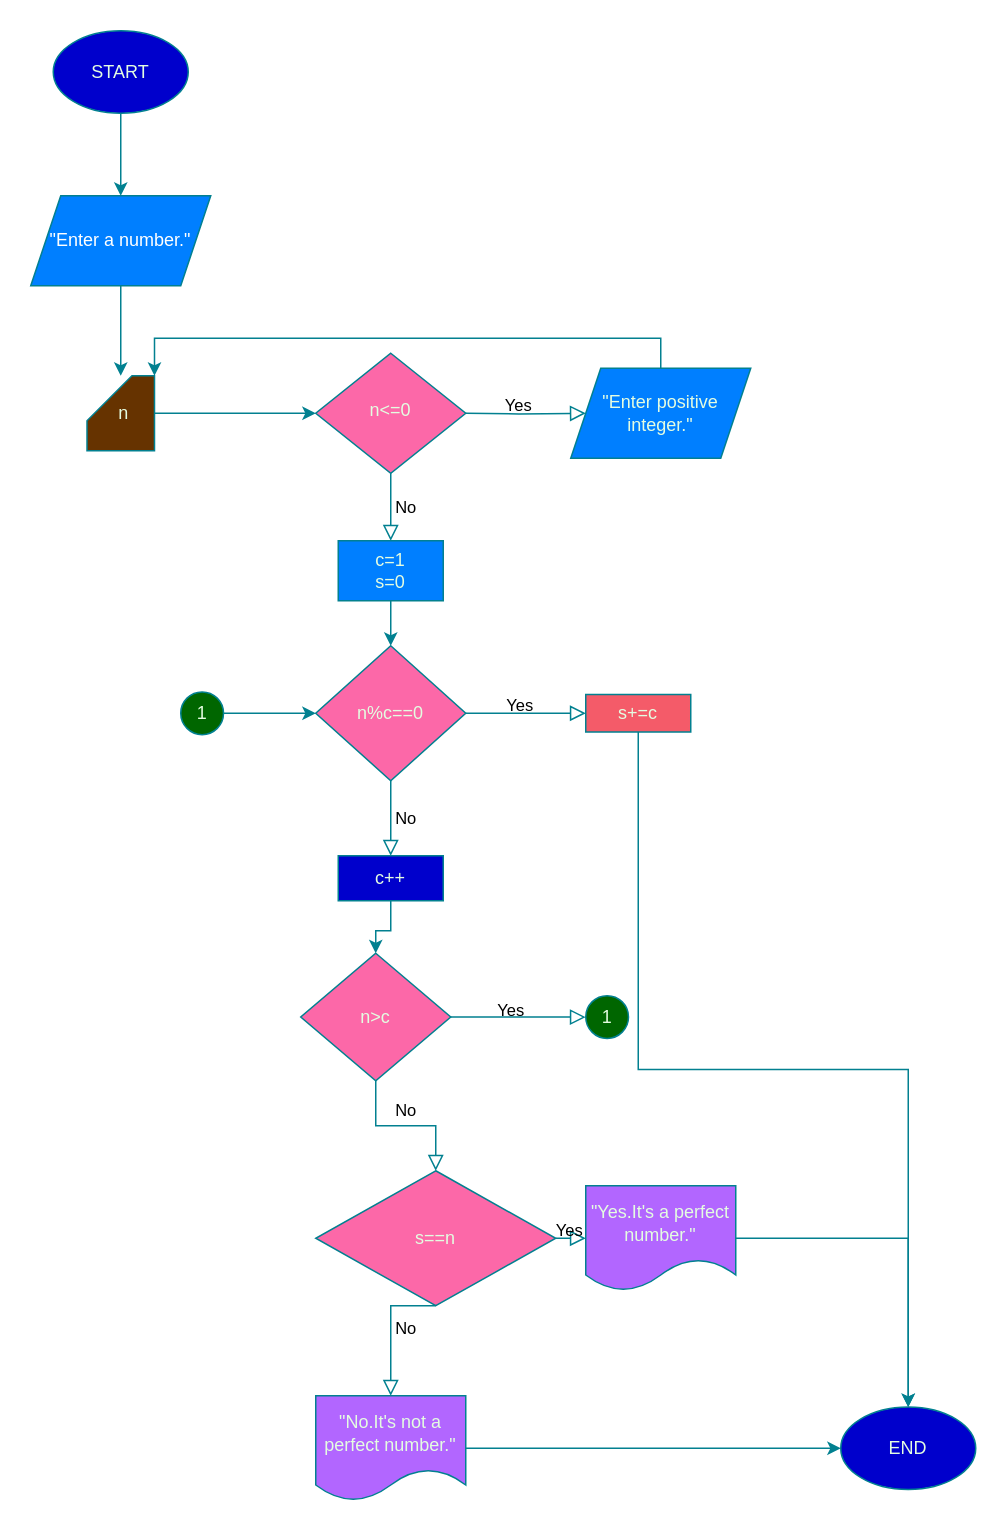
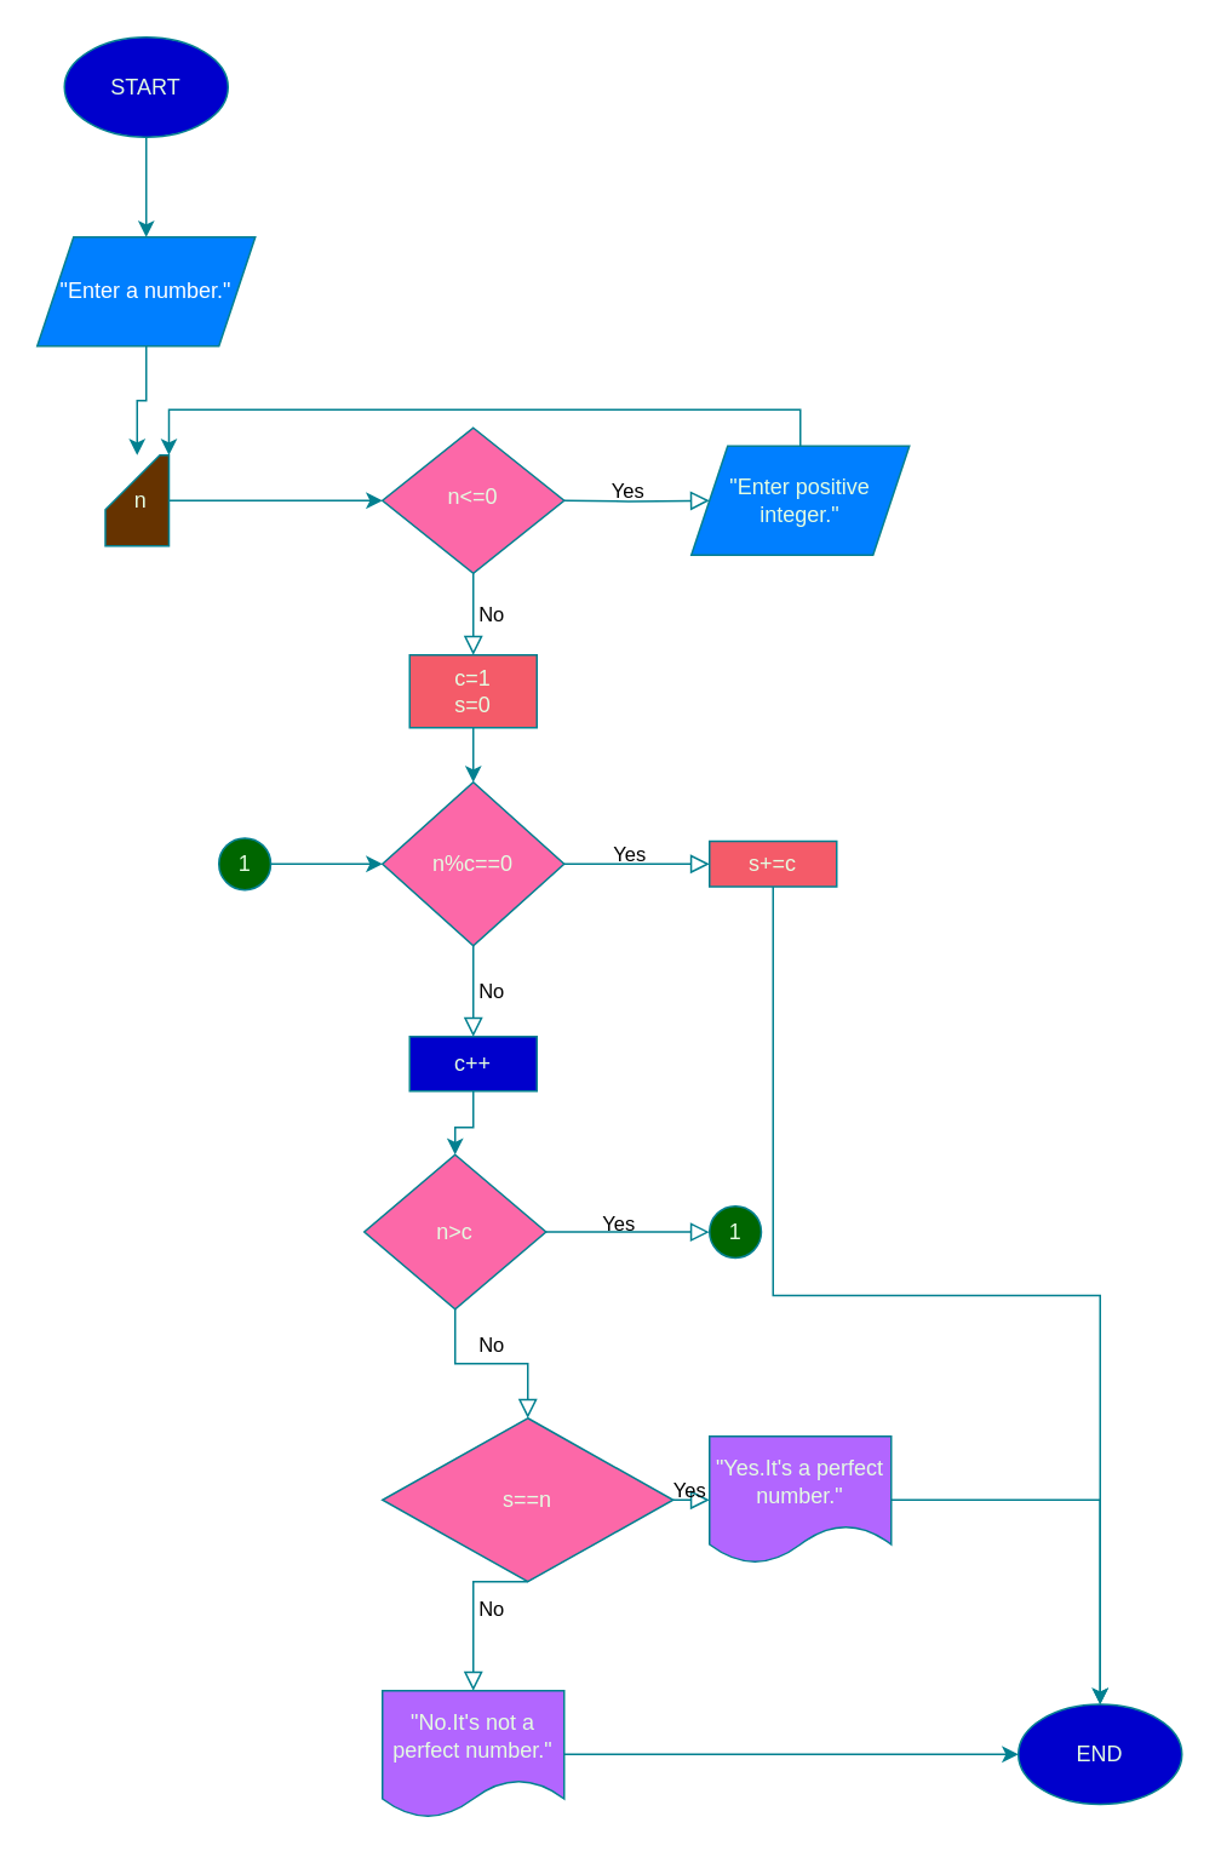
  <mxCell id="0" />
  <mxCell id="1" parent="0" />
  <mxCell id="2" value="n&amp;lt;=0" style="rhombus;whiteSpace=wrap;html=1;shadow=0;fontFamily=Helvetica;fontSize=12;align=center;strokeWidth=1;spacing=6;spacingTop=-4;labelBackgroundColor=none;fillColor=#FC68A8;strokeColor=#028090;fontColor=#E4FDE1;" parent="1" vertex="1"><mxGeometry x="210" y="235" width="100" height="80" as="geometry" /></mxCell>
  <mxCell id="3" style="edgeStyle=orthogonalEdgeStyle;rounded=0;orthogonalLoop=1;jettySize=auto;html=1;exitX=0.5;exitY=1;exitDx=0;exitDy=0;strokeColor=#028090;fontColor=#E4FDE1;fillColor=#F45B69;" edge="1" parent="1" source="4" target="6"><mxGeometry relative="1" as="geometry"><mxPoint x="80" y="240" as="targetPoint" /></mxGeometry></mxCell>
  <mxCell id="4" value="&lt;font color=&quot;#ffffff&quot;&gt;&quot;Enter a number.&quot;&lt;/font&gt;" style="shape=parallelogram;perimeter=parallelogramPerimeter;whiteSpace=wrap;html=1;fixedSize=1;fillColor=#007FFF;labelBackgroundColor=none;strokeColor=#028090;fontColor=#E4FDE1;" vertex="1" parent="1"><mxGeometry x="20" y="130" width="120" height="60" as="geometry" /></mxCell>
  <mxCell id="5" style="edgeStyle=orthogonalEdgeStyle;rounded=0;orthogonalLoop=1;jettySize=auto;html=1;exitX=1;exitY=0.5;exitDx=0;exitDy=0;exitPerimeter=0;entryX=0;entryY=0.5;entryDx=0;entryDy=0;strokeColor=#028090;fontColor=#E4FDE1;fillColor=#F45B69;" edge="1" parent="1" source="6" target="2"><mxGeometry relative="1" as="geometry" /></mxCell>
- <mxCell id="6" value="&amp;nbsp;n" style="shape=card;whiteSpace=wrap;html=1;strokeColor=#028090;fontColor=#E4FDE1;fillColor=#663300;" vertex="1" parent="1"><mxGeometry x="57.5" y="250" width="45" height="50" as="geometry" /></mxCell>
+ <mxCell id="6" value="&amp;nbsp;n" style="shape=card;whiteSpace=wrap;html=1;strokeColor=#028090;fontColor=#E4FDE1;fillColor=#663300;" vertex="1" parent="1"><mxGeometry x="57.5" y="250" width="35" height="50" as="geometry" /></mxCell>
  <mxCell id="7" value="Yes" style="edgeStyle=orthogonalEdgeStyle;rounded=0;html=1;jettySize=auto;orthogonalLoop=1;fontSize=11;endArrow=block;endFill=0;endSize=8;strokeWidth=1;shadow=0;labelBackgroundColor=none;strokeColor=#028090;fontColor=default;exitX=1;exitY=0.5;exitDx=0;exitDy=0;" edge="1" parent="1" target="8"><mxGeometry x="-0.105" y="5" relative="1" as="geometry"><mxPoint as="offset" /><mxPoint x="310" y="274.97" as="sourcePoint" /><mxPoint x="481.667" y="314.97" as="targetPoint" /><Array as="points" /></mxGeometry></mxCell>
  <mxCell id="8" value="&quot;Enter positive integer.&quot;" style="shape=parallelogram;perimeter=parallelogramPerimeter;whiteSpace=wrap;html=1;fixedSize=1;strokeColor=#028090;fontColor=#E4FDE1;fillColor=#007FFF;" vertex="1" parent="1"><mxGeometry x="380" y="245" width="120" height="60" as="geometry" /></mxCell>
  <mxCell id="9" style="edgeStyle=orthogonalEdgeStyle;rounded=0;orthogonalLoop=1;jettySize=auto;html=1;exitX=0.5;exitY=0;exitDx=0;exitDy=0;entryX=1;entryY=0;entryDx=0;entryDy=0;entryPerimeter=0;strokeColor=#028090;fontColor=#E4FDE1;fillColor=#F45B69;" edge="1" parent="1" source="8" target="6"><mxGeometry relative="1" as="geometry" /></mxCell>
  <mxCell id="10" value="No" style="edgeStyle=orthogonalEdgeStyle;rounded=0;html=1;jettySize=auto;orthogonalLoop=1;fontSize=11;endArrow=block;endFill=0;endSize=8;strokeWidth=1;shadow=0;labelBackgroundColor=none;strokeColor=#028090;fontColor=default;exitX=0.5;exitY=1;exitDx=0;exitDy=0;entryX=0.5;entryY=0;entryDx=0;entryDy=0;" edge="1" parent="1" source="2" target="12"><mxGeometry y="10" relative="1" as="geometry"><mxPoint as="offset" /><mxPoint x="150" y="330" as="sourcePoint" /><mxPoint x="260" y="370" as="targetPoint" /><Array as="points" /></mxGeometry></mxCell>
  <mxCell id="11" style="edgeStyle=orthogonalEdgeStyle;rounded=0;orthogonalLoop=1;jettySize=auto;html=1;exitX=0.5;exitY=1;exitDx=0;exitDy=0;strokeColor=#028090;fontColor=#E4FDE1;fillColor=#F45B69;" edge="1" parent="1" source="12" target="13"><mxGeometry relative="1" as="geometry"><mxPoint x="259.793" y="450" as="targetPoint" /></mxGeometry></mxCell>
- <mxCell id="12" value="c=1&lt;br&gt;s=0" style="rounded=0;whiteSpace=wrap;html=1;strokeColor=#028090;fontColor=#E4FDE1;fillColor=#007fff;" vertex="1" parent="1"><mxGeometry x="225" y="360" width="70" height="40" as="geometry" /></mxCell>
+ <mxCell id="12" value="c=1&lt;br&gt;s=0" style="rounded=0;whiteSpace=wrap;html=1;strokeColor=#028090;fontColor=#E4FDE1;fillColor=#F45B69;" vertex="1" parent="1"><mxGeometry x="225" y="360" width="70" height="40" as="geometry" /></mxCell>
  <mxCell id="13" value="n%c==0" style="rhombus;whiteSpace=wrap;html=1;strokeColor=#028090;fontColor=#E4FDE1;fillColor=#FC68A8;" vertex="1" parent="1"><mxGeometry x="210" y="430" width="100" height="90" as="geometry" /></mxCell>
  <mxCell id="14" value="Yes" style="edgeStyle=orthogonalEdgeStyle;rounded=0;html=1;jettySize=auto;orthogonalLoop=1;fontSize=11;endArrow=block;endFill=0;endSize=8;strokeWidth=1;shadow=0;labelBackgroundColor=none;strokeColor=#028090;fontColor=default;exitX=1;exitY=0.5;exitDx=0;exitDy=0;" edge="1" parent="1" source="13" target="16"><mxGeometry x="-0.105" y="5" relative="1" as="geometry"><mxPoint as="offset" /><mxPoint x="350" y="480" as="sourcePoint" /><mxPoint x="430" y="475" as="targetPoint" /><Array as="points" /></mxGeometry></mxCell>
  <mxCell id="15" style="edgeStyle=orthogonalEdgeStyle;rounded=0;orthogonalLoop=1;jettySize=auto;html=1;exitX=0.5;exitY=1;exitDx=0;exitDy=0;strokeColor=#028090;fontColor=#E4FDE1;fillColor=#F45B69;" edge="1" parent="1" source="16" target="33"><mxGeometry relative="1" as="geometry" /></mxCell>
  <mxCell id="16" value="s+=c" style="rounded=0;whiteSpace=wrap;html=1;strokeColor=#028090;fontColor=#E4FDE1;fillColor=#F45B69;" vertex="1" parent="1"><mxGeometry x="390" y="462.5" width="70" height="25" as="geometry" /></mxCell>
  <mxCell id="17" value="No" style="edgeStyle=orthogonalEdgeStyle;rounded=0;html=1;jettySize=auto;orthogonalLoop=1;fontSize=11;endArrow=block;endFill=0;endSize=8;strokeWidth=1;shadow=0;labelBackgroundColor=none;strokeColor=#028090;fontColor=default;exitX=0.5;exitY=1;exitDx=0;exitDy=0;" edge="1" parent="1" source="13" target="19"><mxGeometry y="10" relative="1" as="geometry"><mxPoint as="offset" /><mxPoint x="250" y="530" as="sourcePoint" /><mxPoint x="260" y="580" as="targetPoint" /><Array as="points" /></mxGeometry></mxCell>
  <mxCell id="18" style="edgeStyle=orthogonalEdgeStyle;rounded=0;orthogonalLoop=1;jettySize=auto;html=1;exitX=0.5;exitY=1;exitDx=0;exitDy=0;strokeColor=#028090;fontColor=#E4FDE1;fillColor=#F45B69;" edge="1" parent="1" source="19" target="20"><mxGeometry relative="1" as="geometry"><mxPoint x="259.793" y="640" as="targetPoint" /></mxGeometry></mxCell>
  <mxCell id="19" value="c++" style="rounded=0;whiteSpace=wrap;html=1;strokeColor=#028090;fontColor=#E4FDE1;fillColor=#0000cc;" vertex="1" parent="1"><mxGeometry x="225" y="570" width="70" height="30" as="geometry" /></mxCell>
  <mxCell id="20" value="n&amp;gt;c" style="rhombus;whiteSpace=wrap;html=1;strokeColor=#028090;fontColor=#E4FDE1;fillColor=#FC68A8;" vertex="1" parent="1"><mxGeometry x="200" y="635" width="100" height="85" as="geometry" /></mxCell>
  <mxCell id="21" value="No" style="edgeStyle=orthogonalEdgeStyle;rounded=0;html=1;jettySize=auto;orthogonalLoop=1;fontSize=11;endArrow=block;endFill=0;endSize=8;strokeWidth=1;shadow=0;labelBackgroundColor=none;strokeColor=#028090;fontColor=default;exitX=0.5;exitY=1;exitDx=0;exitDy=0;" edge="1" parent="1" source="20" target="22"><mxGeometry y="10" relative="1" as="geometry"><mxPoint as="offset" /><mxPoint x="270" y="760" as="sourcePoint" /><mxPoint x="260" y="770" as="targetPoint" /><Array as="points" /></mxGeometry></mxCell>
  <mxCell id="22" value="s==n" style="rhombus;whiteSpace=wrap;html=1;strokeColor=#028090;fontColor=#E4FDE1;fillColor=#FC68A8;" vertex="1" parent="1"><mxGeometry x="210" y="780" width="160" height="90" as="geometry" /></mxCell>
  <mxCell id="23" value="No" style="edgeStyle=orthogonalEdgeStyle;rounded=0;html=1;jettySize=auto;orthogonalLoop=1;fontSize=11;endArrow=block;endFill=0;endSize=8;strokeWidth=1;shadow=0;labelBackgroundColor=none;strokeColor=#028090;fontColor=default;exitX=0.5;exitY=1;exitDx=0;exitDy=0;" edge="1" parent="1" source="22" target="25"><mxGeometry y="10" relative="1" as="geometry"><mxPoint as="offset" /><mxPoint x="200" y="950" as="sourcePoint" /><mxPoint x="260" y="950" as="targetPoint" /><Array as="points"><mxPoint x="260" y="910" /><mxPoint x="260" y="910" /></Array></mxGeometry></mxCell>
  <mxCell id="24" style="edgeStyle=orthogonalEdgeStyle;rounded=0;orthogonalLoop=1;jettySize=auto;html=1;exitX=1;exitY=0.5;exitDx=0;exitDy=0;strokeColor=#028090;fontColor=#E4FDE1;fillColor=#F45B69;" edge="1" parent="1" source="25" target="33"><mxGeometry relative="1" as="geometry"><mxPoint x="400" y="965" as="targetPoint" /></mxGeometry></mxCell>
  <mxCell id="25" value="&quot;No.It's not a perfect number.&quot;" style="shape=document;whiteSpace=wrap;html=1;boundedLbl=1;strokeColor=#028090;fontColor=#E4FDE1;fillColor=#B266FF;" vertex="1" parent="1"><mxGeometry x="210" y="930" width="100" height="70" as="geometry" /></mxCell>
  <mxCell id="26" value="Yes" style="edgeStyle=orthogonalEdgeStyle;rounded=0;html=1;jettySize=auto;orthogonalLoop=1;fontSize=11;endArrow=block;endFill=0;endSize=8;strokeWidth=1;shadow=0;labelBackgroundColor=none;strokeColor=#028090;fontColor=default;exitX=1;exitY=0.5;exitDx=0;exitDy=0;" edge="1" parent="1" source="20" target="27"><mxGeometry x="-0.105" y="5" relative="1" as="geometry"><mxPoint as="offset" /><mxPoint x="360" y="690" as="sourcePoint" /><mxPoint x="370" y="678" as="targetPoint" /><Array as="points" /></mxGeometry></mxCell>
  <mxCell id="27" value="1" style="ellipse;whiteSpace=wrap;html=1;aspect=fixed;strokeColor=#028090;fontColor=#E4FDE1;fillColor=#006600;" vertex="1" parent="1"><mxGeometry x="390" y="663.25" width="28.5" height="28.5" as="geometry" /></mxCell>
  <mxCell id="28" style="edgeStyle=orthogonalEdgeStyle;rounded=0;orthogonalLoop=1;jettySize=auto;html=1;exitX=1;exitY=0.5;exitDx=0;exitDy=0;entryX=0;entryY=0.5;entryDx=0;entryDy=0;strokeColor=#028090;fontColor=#E4FDE1;fillColor=#F45B69;" edge="1" parent="1" source="29" target="13"><mxGeometry relative="1" as="geometry" /></mxCell>
  <mxCell id="29" value="1" style="ellipse;whiteSpace=wrap;html=1;aspect=fixed;strokeColor=#028090;fontColor=#E4FDE1;fillColor=#006600;" vertex="1" parent="1"><mxGeometry x="120" y="460.75" width="28.5" height="28.5" as="geometry" /></mxCell>
  <mxCell id="30" value="Yes" style="edgeStyle=orthogonalEdgeStyle;rounded=0;html=1;jettySize=auto;orthogonalLoop=1;fontSize=11;endArrow=block;endFill=0;endSize=8;strokeWidth=1;shadow=0;labelBackgroundColor=none;strokeColor=#028090;fontColor=default;exitX=1;exitY=0.5;exitDx=0;exitDy=0;entryX=0;entryY=0.5;entryDx=0;entryDy=0;" edge="1" parent="1" source="22" target="32"><mxGeometry x="-0.105" y="5" relative="1" as="geometry"><mxPoint as="offset" /><mxPoint x="340" y="830" as="sourcePoint" /><mxPoint x="430" y="825" as="targetPoint" /><Array as="points" /></mxGeometry></mxCell>
  <mxCell id="31" style="edgeStyle=orthogonalEdgeStyle;rounded=0;orthogonalLoop=1;jettySize=auto;html=1;exitX=1;exitY=0.5;exitDx=0;exitDy=0;entryX=0.5;entryY=0;entryDx=0;entryDy=0;strokeColor=#028090;fontColor=#E4FDE1;fillColor=#F45B69;" edge="1" parent="1" source="32" target="33"><mxGeometry relative="1" as="geometry" /></mxCell>
  <mxCell id="32" value="&quot;Yes.It's a perfect number.&quot;" style="shape=document;whiteSpace=wrap;html=1;boundedLbl=1;strokeColor=#028090;fontColor=#E4FDE1;fillColor=#B266FF;" vertex="1" parent="1"><mxGeometry x="390" y="790" width="100" height="70" as="geometry" /></mxCell>
  <mxCell id="33" value="END" style="ellipse;whiteSpace=wrap;html=1;strokeColor=#028090;fontColor=#E4FDE1;fillColor=#0000CC;" vertex="1" parent="1"><mxGeometry x="560" y="937.5" width="90" height="55" as="geometry" /></mxCell>
  <mxCell id="34" style="edgeStyle=orthogonalEdgeStyle;rounded=0;orthogonalLoop=1;jettySize=auto;html=1;exitX=0.5;exitY=1;exitDx=0;exitDy=0;entryX=0.5;entryY=0;entryDx=0;entryDy=0;strokeColor=#028090;fontColor=#E4FDE1;fillColor=#F45B69;" edge="1" parent="1" source="35" target="4"><mxGeometry relative="1" as="geometry" /></mxCell>
  <mxCell id="35" value="START" style="ellipse;whiteSpace=wrap;html=1;strokeColor=#028090;fontColor=#E4FDE1;fillColor=#0000CC;" vertex="1" parent="1"><mxGeometry x="35" y="20" width="90" height="55" as="geometry" /></mxCell>
